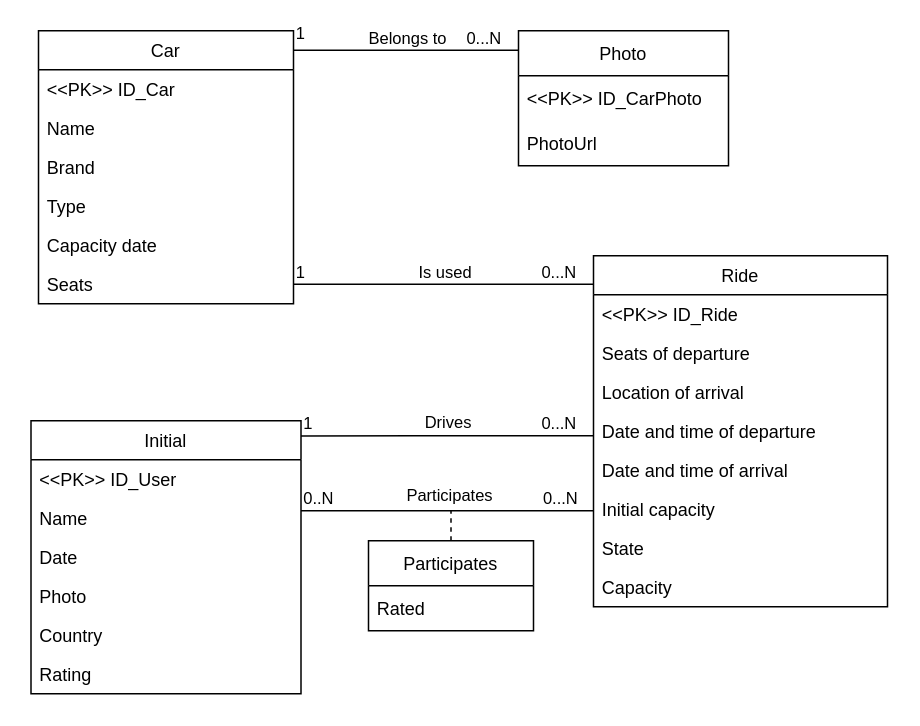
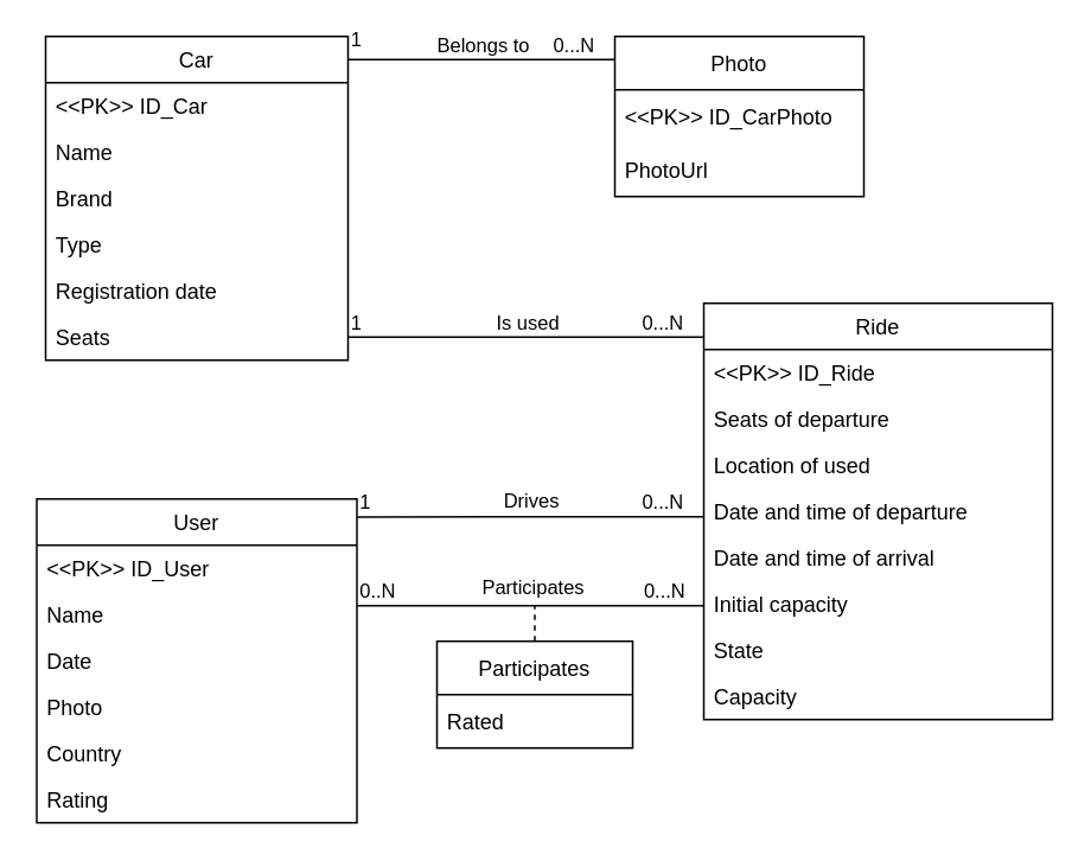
  <mxCell id="0" />
  <mxCell id="1" parent="0" />
  <mxCell id="2" value="Car" style="swimlane;fontStyle=0;childLayout=stackLayout;horizontal=1;startSize=26;fillColor=none;horizontalStack=0;resizeParent=1;resizeParentMax=0;resizeLast=0;collapsible=1;marginBottom=0;" parent="1" vertex="1"><mxGeometry x="25" y="20" width="170" height="182" as="geometry" /></mxCell>
  <mxCell id="3" value="&lt;&lt;PK&gt;&gt; ID_Car" style="text;strokeColor=none;fillColor=none;align=left;verticalAlign=top;spacingLeft=4;spacingRight=4;overflow=hidden;rotatable=0;points=[[0,0.5],[1,0.5]];portConstraint=eastwest;" parent="2" vertex="1"><mxGeometry y="26" width="170" height="26" as="geometry" /></mxCell>
  <mxCell id="4" value="Name" style="text;strokeColor=none;fillColor=none;align=left;verticalAlign=top;spacingLeft=4;spacingRight=4;overflow=hidden;rotatable=0;points=[[0,0.5],[1,0.5]];portConstraint=eastwest;" parent="2" vertex="1"><mxGeometry y="52" width="170" height="26" as="geometry" /></mxCell>
  <mxCell id="5" value="Brand" style="text;strokeColor=none;fillColor=none;align=left;verticalAlign=top;spacingLeft=4;spacingRight=4;overflow=hidden;rotatable=0;points=[[0,0.5],[1,0.5]];portConstraint=eastwest;" parent="2" vertex="1"><mxGeometry y="78" width="170" height="26" as="geometry" /></mxCell>
  <mxCell id="6" value="Type" style="text;strokeColor=none;fillColor=none;align=left;verticalAlign=top;spacingLeft=4;spacingRight=4;overflow=hidden;rotatable=0;points=[[0,0.5],[1,0.5]];portConstraint=eastwest;" parent="2" vertex="1"><mxGeometry y="104" width="170" height="26" as="geometry" /></mxCell>
- <mxCell id="7" value="Capacity date" style="text;strokeColor=none;fillColor=none;align=left;verticalAlign=top;spacingLeft=4;spacingRight=4;overflow=hidden;rotatable=0;points=[[0,0.5],[1,0.5]];portConstraint=eastwest;" parent="2" vertex="1"><mxGeometry y="130" width="170" height="26" as="geometry" /></mxCell>
+ <mxCell id="7" value="Registration date" style="text;strokeColor=none;fillColor=none;align=left;verticalAlign=top;spacingLeft=4;spacingRight=4;overflow=hidden;rotatable=0;points=[[0,0.5],[1,0.5]];portConstraint=eastwest;" parent="2" vertex="1"><mxGeometry y="130" width="170" height="26" as="geometry" /></mxCell>
  <mxCell id="8" value="Seats" style="text;strokeColor=none;fillColor=none;align=left;verticalAlign=top;spacingLeft=4;spacingRight=4;overflow=hidden;rotatable=0;points=[[0,0.5],[1,0.5]];portConstraint=eastwest;" parent="2" vertex="1"><mxGeometry y="156" width="170" height="26" as="geometry" /></mxCell>
  <mxCell id="9" value="Ride" style="swimlane;fontStyle=0;childLayout=stackLayout;horizontal=1;startSize=26;fillColor=none;horizontalStack=0;resizeParent=1;resizeParentMax=0;resizeLast=0;collapsible=1;marginBottom=0;" parent="1" vertex="1"><mxGeometry x="395" y="170" width="196" height="234" as="geometry" /></mxCell>
  <mxCell id="10" value="&lt;&lt;PK&gt;&gt; ID_Ride" style="text;strokeColor=none;fillColor=none;align=left;verticalAlign=top;spacingLeft=4;spacingRight=4;overflow=hidden;rotatable=0;points=[[0,0.5],[1,0.5]];portConstraint=eastwest;" parent="9" vertex="1"><mxGeometry y="26" width="196" height="26" as="geometry" /></mxCell>
  <mxCell id="11" value="Seats of departure" style="text;strokeColor=none;fillColor=none;align=left;verticalAlign=top;spacingLeft=4;spacingRight=4;overflow=hidden;rotatable=0;points=[[0,0.5],[1,0.5]];portConstraint=eastwest;" parent="9" vertex="1"><mxGeometry y="52" width="196" height="26" as="geometry" /></mxCell>
- <mxCell id="12" value="Location of arrival" style="text;strokeColor=none;fillColor=none;align=left;verticalAlign=top;spacingLeft=4;spacingRight=4;overflow=hidden;rotatable=0;points=[[0,0.5],[1,0.5]];portConstraint=eastwest;" parent="9" vertex="1"><mxGeometry y="78" width="196" height="26" as="geometry" /></mxCell>
+ <mxCell id="12" value="Location of used" style="text;strokeColor=none;fillColor=none;align=left;verticalAlign=top;spacingLeft=4;spacingRight=4;overflow=hidden;rotatable=0;points=[[0,0.5],[1,0.5]];portConstraint=eastwest;" parent="9" vertex="1"><mxGeometry y="78" width="196" height="26" as="geometry" /></mxCell>
  <mxCell id="13" value="Date and time of departure" style="text;strokeColor=none;fillColor=none;align=left;verticalAlign=top;spacingLeft=4;spacingRight=4;overflow=hidden;rotatable=0;points=[[0,0.5],[1,0.5]];portConstraint=eastwest;" parent="9" vertex="1"><mxGeometry y="104" width="196" height="26" as="geometry" /></mxCell>
  <mxCell id="14" value="Date and time of arrival" style="text;strokeColor=none;fillColor=none;align=left;verticalAlign=top;spacingLeft=4;spacingRight=4;overflow=hidden;rotatable=0;points=[[0,0.5],[1,0.5]];portConstraint=eastwest;" parent="9" vertex="1"><mxGeometry y="130" width="196" height="26" as="geometry" /></mxCell>
  <mxCell id="15" value="Initial capacity" style="text;strokeColor=none;fillColor=none;align=left;verticalAlign=top;spacingLeft=4;spacingRight=4;overflow=hidden;rotatable=0;points=[[0,0.5],[1,0.5]];portConstraint=eastwest;" parent="9" vertex="1"><mxGeometry y="156" width="196" height="26" as="geometry" /></mxCell>
  <mxCell id="16" value="State" style="text;strokeColor=none;fillColor=none;align=left;verticalAlign=top;spacingLeft=4;spacingRight=4;overflow=hidden;rotatable=0;points=[[0,0.5],[1,0.5]];portConstraint=eastwest;" vertex="1" parent="9"><mxGeometry y="182" width="196" height="26" as="geometry" /></mxCell>
  <mxCell id="17" value="Capacity" style="text;strokeColor=none;fillColor=none;align=left;verticalAlign=top;spacingLeft=4;spacingRight=4;overflow=hidden;rotatable=0;points=[[0,0.5],[1,0.5]];portConstraint=eastwest;" parent="9" vertex="1"><mxGeometry y="208" width="196" height="26" as="geometry" /></mxCell>
- <mxCell id="18" value="Initial" style="swimlane;fontStyle=0;childLayout=stackLayout;horizontal=1;startSize=26;fillColor=none;horizontalStack=0;resizeParent=1;resizeParentMax=0;resizeLast=0;collapsible=1;marginBottom=0;" parent="1" vertex="1"><mxGeometry x="20" y="280" width="180" height="182" as="geometry" /></mxCell>
+ <mxCell id="18" value="User" style="swimlane;fontStyle=0;childLayout=stackLayout;horizontal=1;startSize=26;fillColor=none;horizontalStack=0;resizeParent=1;resizeParentMax=0;resizeLast=0;collapsible=1;marginBottom=0;" parent="1" vertex="1"><mxGeometry x="20" y="280" width="180" height="182" as="geometry" /></mxCell>
  <mxCell id="19" value="&lt;&lt;PK&gt;&gt; ID_User" style="text;strokeColor=none;fillColor=none;align=left;verticalAlign=top;spacingLeft=4;spacingRight=4;overflow=hidden;rotatable=0;points=[[0,0.5],[1,0.5]];portConstraint=eastwest;" parent="18" vertex="1"><mxGeometry y="26" width="180" height="26" as="geometry" /></mxCell>
  <mxCell id="20" value="Name" style="text;strokeColor=none;fillColor=none;align=left;verticalAlign=top;spacingLeft=4;spacingRight=4;overflow=hidden;rotatable=0;points=[[0,0.5],[1,0.5]];portConstraint=eastwest;" parent="18" vertex="1"><mxGeometry y="52" width="180" height="26" as="geometry" /></mxCell>
  <mxCell id="21" value="Date" style="text;strokeColor=none;fillColor=none;align=left;verticalAlign=top;spacingLeft=4;spacingRight=4;overflow=hidden;rotatable=0;points=[[0,0.5],[1,0.5]];portConstraint=eastwest;" parent="18" vertex="1"><mxGeometry y="78" width="180" height="26" as="geometry" /></mxCell>
  <mxCell id="22" value="Photo" style="text;strokeColor=none;fillColor=none;align=left;verticalAlign=top;spacingLeft=4;spacingRight=4;overflow=hidden;rotatable=0;points=[[0,0.5],[1,0.5]];portConstraint=eastwest;" parent="18" vertex="1"><mxGeometry y="104" width="180" height="26" as="geometry" /></mxCell>
  <mxCell id="23" value="Country" style="text;strokeColor=none;fillColor=none;align=left;verticalAlign=top;spacingLeft=4;spacingRight=4;overflow=hidden;rotatable=0;points=[[0,0.5],[1,0.5]];portConstraint=eastwest;" parent="18" vertex="1"><mxGeometry y="130" width="180" height="26" as="geometry" /></mxCell>
  <mxCell id="24" value="Rating" style="text;strokeColor=none;fillColor=none;align=left;verticalAlign=top;spacingLeft=4;spacingRight=4;overflow=hidden;rotatable=0;points=[[0,0.5],[1,0.5]];portConstraint=eastwest;" parent="18" vertex="1"><mxGeometry y="156" width="180" height="26" as="geometry" /></mxCell>
  <mxCell id="25" value="" style="endArrow=none;html=1;rounded=0;endFill=0;" parent="1" edge="1"><mxGeometry relative="1" as="geometry"><mxPoint x="200" y="340" as="sourcePoint" /><mxPoint x="395" y="340" as="targetPoint" /></mxGeometry></mxCell>
  <mxCell id="26" value="Participates" style="edgeLabel;resizable=0;html=1;align=center;verticalAlign=middle;" parent="25" connectable="0" vertex="1"><mxGeometry relative="1" as="geometry"><mxPoint y="-11" as="offset" /></mxGeometry></mxCell>
  <mxCell id="27" value="0..N" style="edgeLabel;resizable=0;html=1;align=left;verticalAlign=bottom;" parent="25" connectable="0" vertex="1"><mxGeometry x="-1" relative="1" as="geometry" /></mxCell>
  <mxCell id="28" value="0...N" style="edgeLabel;resizable=0;html=1;align=right;verticalAlign=bottom;" parent="25" connectable="0" vertex="1"><mxGeometry x="1" relative="1" as="geometry"><mxPoint x="-10" as="offset" /></mxGeometry></mxCell>
  <mxCell id="29" value="" style="endArrow=none;html=1;rounded=0;exitX=1;exitY=0.5;exitDx=0;exitDy=0;endFill=0;" parent="1" edge="1"><mxGeometry relative="1" as="geometry"><mxPoint x="195" y="189" as="sourcePoint" /><mxPoint x="395" y="189" as="targetPoint" /></mxGeometry></mxCell>
  <mxCell id="30" value="Is used" style="edgeLabel;resizable=0;html=1;align=center;verticalAlign=middle;" parent="29" connectable="0" vertex="1"><mxGeometry relative="1" as="geometry"><mxPoint y="-9" as="offset" /></mxGeometry></mxCell>
  <mxCell id="31" value="1" style="edgeLabel;resizable=0;html=1;align=left;verticalAlign=bottom;" parent="29" connectable="0" vertex="1"><mxGeometry x="-1" relative="1" as="geometry" /></mxCell>
  <mxCell id="32" value="0...N" style="edgeLabel;resizable=0;html=1;align=right;verticalAlign=bottom;" parent="29" connectable="0" vertex="1"><mxGeometry x="1" relative="1" as="geometry"><mxPoint x="-11" as="offset" /></mxGeometry></mxCell>
  <mxCell id="33" value="" style="endArrow=none;html=1;rounded=0;endFill=0;" parent="1" edge="1"><mxGeometry relative="1" as="geometry"><mxPoint x="200" y="290.192" as="sourcePoint" /><mxPoint x="395" y="290" as="targetPoint" /><Array as="points"><mxPoint x="275" y="290" /></Array></mxGeometry></mxCell>
  <mxCell id="34" value="Drives" style="edgeLabel;resizable=0;html=1;align=center;verticalAlign=middle;" parent="33" connectable="0" vertex="1"><mxGeometry relative="1" as="geometry"><mxPoint y="-10" as="offset" /></mxGeometry></mxCell>
  <mxCell id="35" value="1" style="edgeLabel;resizable=0;html=1;align=left;verticalAlign=bottom;" parent="33" connectable="0" vertex="1"><mxGeometry x="-1" relative="1" as="geometry" /></mxCell>
  <mxCell id="36" value="0...N" style="edgeLabel;resizable=0;html=1;align=right;verticalAlign=bottom;" parent="33" connectable="0" vertex="1"><mxGeometry x="1" relative="1" as="geometry"><mxPoint x="-11" as="offset" /></mxGeometry></mxCell>
  <mxCell id="37" value="Participates" style="swimlane;fontStyle=0;childLayout=stackLayout;horizontal=1;startSize=30;horizontalStack=0;resizeParent=1;resizeParentMax=0;resizeLast=0;collapsible=1;marginBottom=0;" parent="1" vertex="1"><mxGeometry x="245" y="360" width="110" height="60" as="geometry" /></mxCell>
  <mxCell id="38" value="Rated" style="text;strokeColor=none;fillColor=none;align=left;verticalAlign=middle;spacingLeft=4;spacingRight=4;overflow=hidden;points=[[0,0.5],[1,0.5]];portConstraint=eastwest;rotatable=0;" parent="37" vertex="1"><mxGeometry y="30" width="110" height="30" as="geometry" /></mxCell>
  <mxCell id="39" value="" style="endArrow=none;html=1;rounded=0;exitX=0.5;exitY=0;exitDx=0;exitDy=0;dashed=1;" parent="1" source="37" edge="1"><mxGeometry width="50" height="50" relative="1" as="geometry"><mxPoint x="395" y="280" as="sourcePoint" /><mxPoint x="300" y="340" as="targetPoint" /></mxGeometry></mxCell>
  <mxCell id="40" value="Photo" style="swimlane;fontStyle=0;childLayout=stackLayout;horizontal=1;startSize=30;horizontalStack=0;resizeParent=1;resizeParentMax=0;resizeLast=0;collapsible=1;marginBottom=0;" parent="1" vertex="1"><mxGeometry x="345" y="20" width="140" height="90" as="geometry" /></mxCell>
  <mxCell id="41" value="" style="endArrow=none;html=1;rounded=0;endFill=0;" parent="40" edge="1"><mxGeometry relative="1" as="geometry"><mxPoint x="-150" y="13" as="sourcePoint" /><mxPoint y="13" as="targetPoint" /></mxGeometry></mxCell>
  <mxCell id="42" value="Belongs to" style="edgeLabel;resizable=0;html=1;align=center;verticalAlign=middle;" parent="41" connectable="0" vertex="1"><mxGeometry relative="1" as="geometry"><mxPoint y="-9" as="offset" /></mxGeometry></mxCell>
  <mxCell id="43" value="1" style="edgeLabel;resizable=0;html=1;align=left;verticalAlign=bottom;" parent="41" connectable="0" vertex="1"><mxGeometry x="-1" relative="1" as="geometry"><mxPoint y="-3" as="offset" /></mxGeometry></mxCell>
  <mxCell id="44" value="0...N" style="edgeLabel;resizable=0;html=1;align=right;verticalAlign=bottom;" parent="41" connectable="0" vertex="1"><mxGeometry x="1" relative="1" as="geometry"><mxPoint x="-11" as="offset" /></mxGeometry></mxCell>
  <mxCell id="45" value="&lt;&lt;PK&gt;&gt; ID_CarPhoto" style="text;strokeColor=none;fillColor=none;align=left;verticalAlign=middle;spacingLeft=4;spacingRight=4;overflow=hidden;points=[[0,0.5],[1,0.5]];portConstraint=eastwest;rotatable=0;" parent="40" vertex="1"><mxGeometry y="30" width="140" height="30" as="geometry" /></mxCell>
  <mxCell id="46" value="PhotoUrl" style="text;strokeColor=none;fillColor=none;align=left;verticalAlign=middle;spacingLeft=4;spacingRight=4;overflow=hidden;points=[[0,0.5],[1,0.5]];portConstraint=eastwest;rotatable=0;" parent="40" vertex="1"><mxGeometry y="60" width="140" height="30" as="geometry" /></mxCell>
